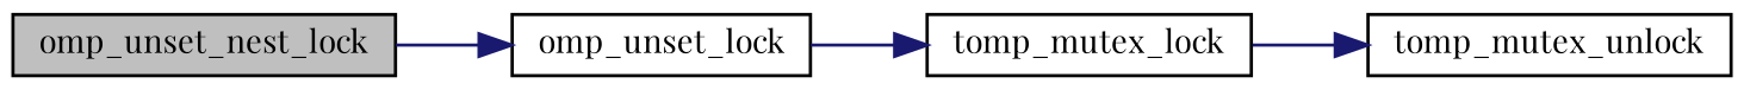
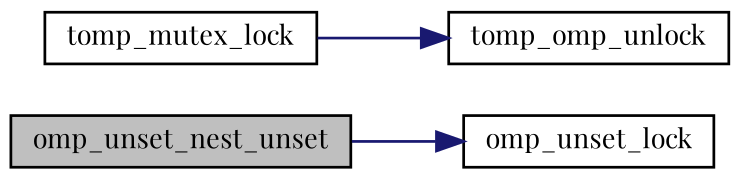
  digraph {
    fontname="Playfair Display"
    rankdir=LR
    node [color=black fillcolor=white fontname="Playfair Display" fontsize=10 shape=record style=filled]
    edge [color=midnightblue fontname="Playfair Display" fontsize=10 labelfontname=Helvetica labelfontsize=10 style=solid]
-   n1 [fillcolor=grey75 fontcolor=black height=0.2 label=omp_unset_nest_lock width=0.4]
+   n1 [fillcolor=grey75 fontcolor=black height=0.2 label=omp_unset_nest_unset width=0.4]
    n2 [height=0.2 label=omp_unset_lock width=0.4]
    n3 [height=0.2 label=tomp_mutex_lock width=0.4]
-   n4 [height=0.2 label=tomp_mutex_unlock width=0.4]
+   n4 [height=0.2 label=tomp_omp_unlock width=0.4]
    n1 -> n2
-   n2 -> n3
    n3 -> n4
  }
